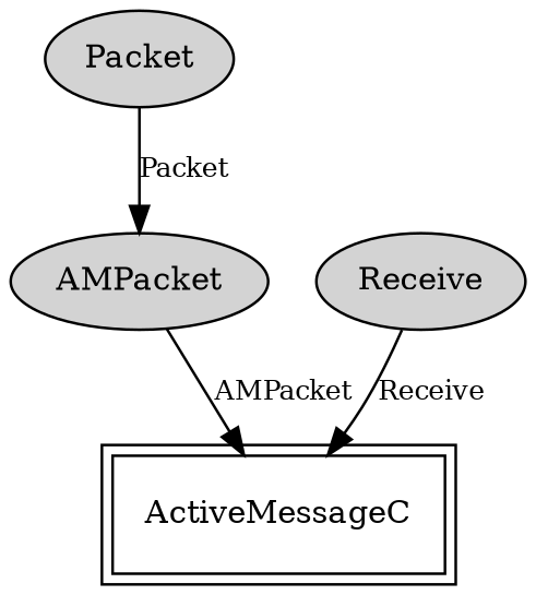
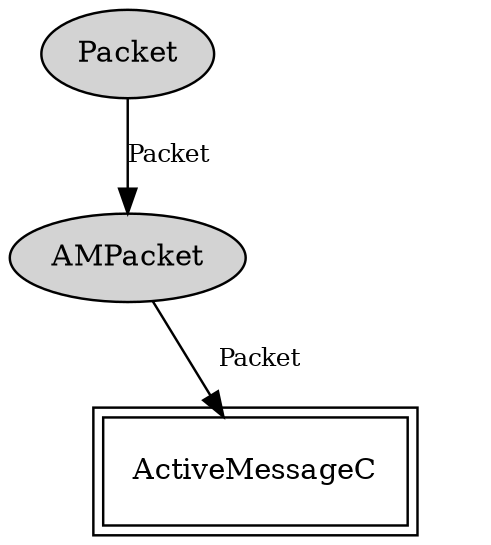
  digraph {
    node [fontsize=12 shape=ellipse style=filled]
    edge [fontsize=10]
    n1 [label=Packet]
    n2 [label=AMPacket]
    ActiveMessageC [peripheries=2 shape=box style=""]
-   n4 [label=Receive]
    n1 -> n2 [label=Packet]
-   n2 -> ActiveMessageC [label=AMPacket]
-   n4 -> ActiveMessageC [label=Receive]
+   n2 -> ActiveMessageC [label=Packet]
  }
